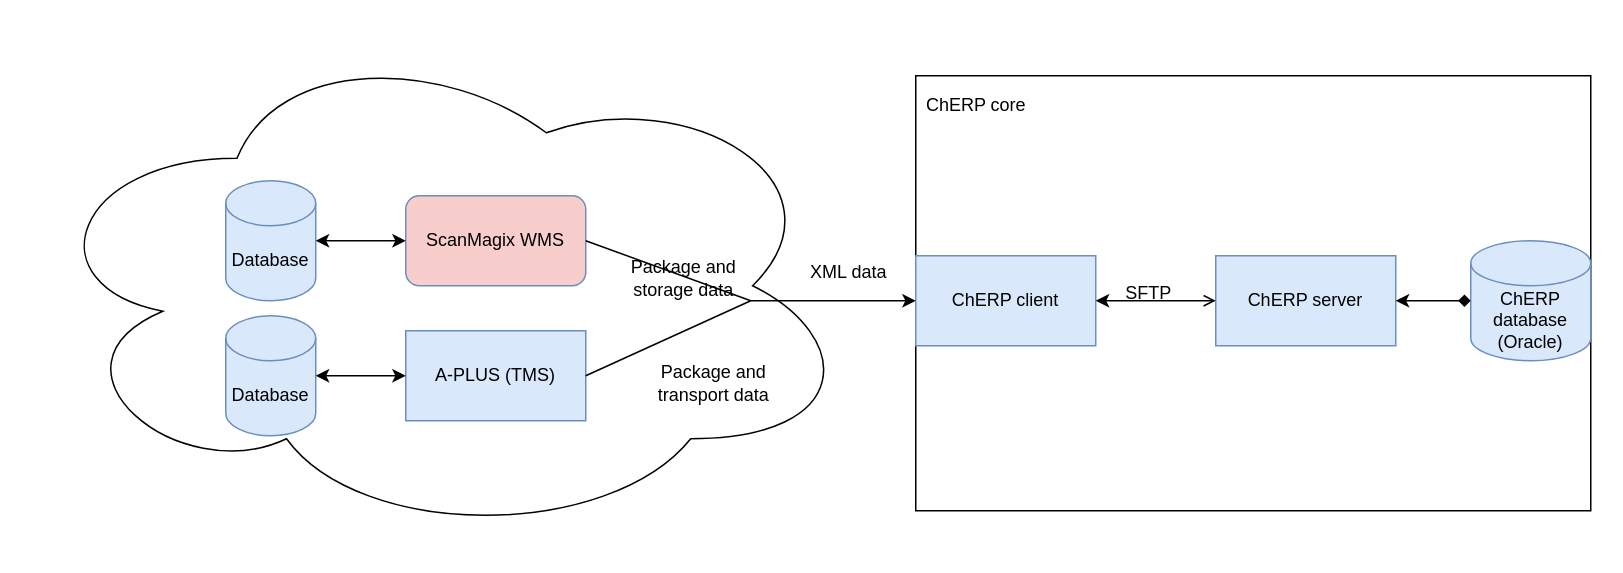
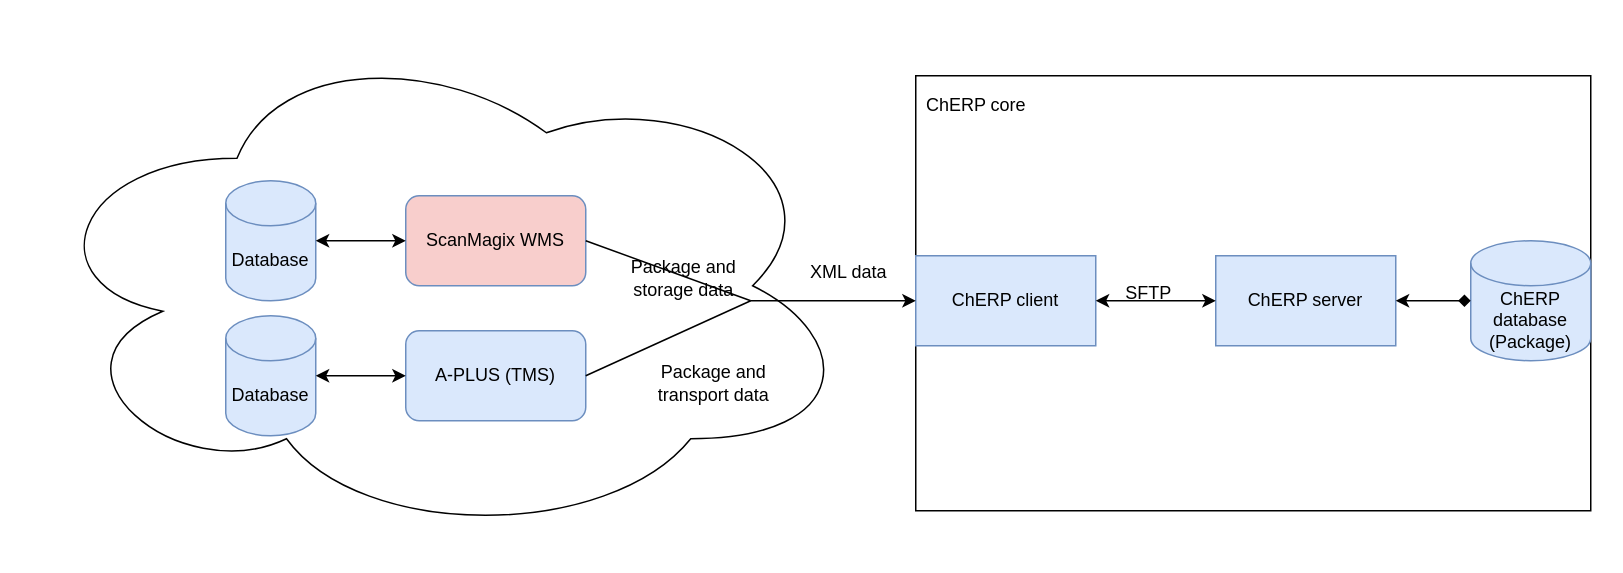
  <mxCell id="0" />
  <mxCell id="1" parent="0" />
  <mxCell id="2" value="" style="rounded=0;whiteSpace=wrap;html=1;" vertex="1" parent="1"><mxGeometry x="610" y="50" width="450" height="290" as="geometry" /></mxCell>
- <mxCell id="3" value="ChERP database (Oracle)" style="shape=cylinder3;whiteSpace=wrap;html=1;boundedLbl=1;backgroundOutline=1;size=15;fillColor=#dae8fc;strokeColor=#6c8ebf;" vertex="1" parent="1"><mxGeometry x="980" y="160" width="80" height="80" as="geometry" /></mxCell>
+ <mxCell id="3" value="ChERP database (Package)" style="shape=cylinder3;whiteSpace=wrap;html=1;boundedLbl=1;backgroundOutline=1;size=15;fillColor=#dae8fc;strokeColor=#6c8ebf;" vertex="1" parent="1"><mxGeometry x="980" y="160" width="80" height="80" as="geometry" /></mxCell>
  <mxCell id="4" value="ChERP server" style="whiteSpace=wrap;html=1;fillColor=#dae8fc;strokeColor=#6c8ebf;" vertex="1" parent="1"><mxGeometry x="810" y="170" width="120" height="60" as="geometry" /></mxCell>
  <mxCell id="5" value="ChERP client" style="whiteSpace=wrap;html=1;fillColor=#dae8fc;strokeColor=#6c8ebf;" vertex="1" parent="1"><mxGeometry x="610" y="170" width="120" height="60" as="geometry" /></mxCell>
  <mxCell id="6" value="" style="ellipse;shape=cloud;whiteSpace=wrap;html=1;" vertex="1" parent="1"><mxGeometry x="20" y="20" width="550" height="340" as="geometry" /></mxCell>
- <mxCell id="7" value="" style="endArrow=open;startArrow=classic;html=1;rounded=0;entryX=0;entryY=0.5;entryDx=0;entryDy=0;exitX=1;exitY=0.5;exitDx=0;exitDy=0;" edge="1" parent="1" source="5" target="4"><mxGeometry width="50" height="50" relative="1" as="geometry"><mxPoint x="690" y="270" as="sourcePoint" /><mxPoint x="740" y="220" as="targetPoint" /></mxGeometry></mxCell>
+ <mxCell id="7" value="" style="endArrow=classic;startArrow=classic;html=1;rounded=0;entryX=0;entryY=0.5;entryDx=0;entryDy=0;exitX=1;exitY=0.5;exitDx=0;exitDy=0;" edge="1" parent="1" source="5" target="4"><mxGeometry width="50" height="50" relative="1" as="geometry"><mxPoint x="690" y="270" as="sourcePoint" /><mxPoint x="740" y="220" as="targetPoint" /></mxGeometry></mxCell>
  <mxCell id="8" value="XML data" style="text;html=1;align=center;verticalAlign=middle;resizable=0;points=[];autosize=1;strokeColor=none;fillColor=none;" vertex="1" parent="1"><mxGeometry x="530" y="171" width="70" height="20" as="geometry" /></mxCell>
  <mxCell id="9" value="&lt;div&gt;SFTP&lt;/div&gt;" style="text;html=1;align=center;verticalAlign=middle;resizable=0;points=[];autosize=1;strokeColor=none;fillColor=none;" vertex="1" parent="1"><mxGeometry x="740" y="185" width="50" height="20" as="geometry" /></mxCell>
  <mxCell id="10" value="" style="endArrow=diamond;startArrow=classic;html=1;rounded=0;entryX=0;entryY=0.5;entryDx=0;entryDy=0;entryPerimeter=0;exitX=1;exitY=0.5;exitDx=0;exitDy=0;" edge="1" parent="1" source="4" target="3"><mxGeometry width="50" height="50" relative="1" as="geometry"><mxPoint x="690" y="300" as="sourcePoint" /><mxPoint x="740" y="250" as="targetPoint" /></mxGeometry></mxCell>
  <mxCell id="11" value="ScanMagix WMS" style="rounded=1;whiteSpace=wrap;html=1;fillColor=#f8cecc;strokeColor=#6c8ebf;" vertex="1" parent="1"><mxGeometry x="270" y="130" width="120" height="60" as="geometry" /></mxCell>
- <mxCell id="12" value="A-PLUS (TMS)" style="whiteSpace=wrap;html=1;fillColor=#dae8fc;strokeColor=#6c8ebf;rounded=0;" vertex="1" parent="1"><mxGeometry x="270" y="220" width="120" height="60" as="geometry" /></mxCell>
+ <mxCell id="12" value="A-PLUS (TMS)" style="rounded=1;whiteSpace=wrap;html=1;fillColor=#dae8fc;strokeColor=#6c8ebf;" vertex="1" parent="1"><mxGeometry x="270" y="220" width="120" height="60" as="geometry" /></mxCell>
  <mxCell id="13" value="Database" style="shape=cylinder3;whiteSpace=wrap;html=1;boundedLbl=1;backgroundOutline=1;size=15;fillColor=#dae8fc;strokeColor=#6c8ebf;" vertex="1" parent="1"><mxGeometry x="150" y="120" width="60" height="80" as="geometry" /></mxCell>
  <mxCell id="14" value="Database" style="shape=cylinder3;whiteSpace=wrap;html=1;boundedLbl=1;backgroundOutline=1;size=15;fillColor=#dae8fc;strokeColor=#6c8ebf;" vertex="1" parent="1"><mxGeometry x="150" y="210" width="60" height="80" as="geometry" /></mxCell>
  <mxCell id="15" value="" style="endArrow=classic;startArrow=classic;html=1;rounded=0;exitX=1;exitY=0.5;exitDx=0;exitDy=0;exitPerimeter=0;entryX=0;entryY=0.5;entryDx=0;entryDy=0;" edge="1" parent="1" source="13" target="11"><mxGeometry width="50" height="50" relative="1" as="geometry"><mxPoint x="690" y="300" as="sourcePoint" /><mxPoint x="740" y="250" as="targetPoint" /></mxGeometry></mxCell>
  <mxCell id="16" value="" style="endArrow=classic;startArrow=classic;html=1;rounded=0;exitX=1;exitY=0.5;exitDx=0;exitDy=0;exitPerimeter=0;" edge="1" parent="1" source="14" target="12"><mxGeometry width="50" height="50" relative="1" as="geometry"><mxPoint x="690" y="300" as="sourcePoint" /><mxPoint x="740" y="250" as="targetPoint" /></mxGeometry></mxCell>
  <mxCell id="17" value="" style="endArrow=classic;html=1;rounded=0;entryX=0;entryY=0.5;entryDx=0;entryDy=0;" edge="1" parent="1"><mxGeometry width="50" height="50" relative="1" as="geometry"><mxPoint x="500" y="200" as="sourcePoint" /><mxPoint x="610" y="200" as="targetPoint" /></mxGeometry></mxCell>
  <mxCell id="18" value="&lt;div&gt;Package and &lt;br&gt;&lt;/div&gt;&lt;div&gt;transport data&lt;/div&gt;" style="text;html=1;align=center;verticalAlign=middle;resizable=0;points=[];autosize=1;strokeColor=none;fillColor=none;" vertex="1" parent="1"><mxGeometry x="430" y="240" width="90" height="30" as="geometry" /></mxCell>
  <mxCell id="19" value="&lt;div&gt;Package and &lt;br&gt;&lt;/div&gt;&lt;div&gt;storage data&lt;/div&gt;" style="text;html=1;align=center;verticalAlign=middle;resizable=0;points=[];autosize=1;strokeColor=none;fillColor=none;" vertex="1" parent="1"><mxGeometry x="410" y="170" width="90" height="30" as="geometry" /></mxCell>
  <mxCell id="20" value="&lt;div&gt;ChERP core&lt;/div&gt;" style="text;html=1;align=center;verticalAlign=middle;resizable=0;points=[];autosize=1;strokeColor=none;fillColor=none;" vertex="1" parent="1"><mxGeometry x="610" y="60" width="80" height="20" as="geometry" /></mxCell>
  <mxCell id="21" value="" style="endArrow=none;html=1;rounded=0;exitX=1;exitY=0.5;exitDx=0;exitDy=0;" edge="1" parent="1" source="11"><mxGeometry width="50" height="50" relative="1" as="geometry"><mxPoint x="670" y="270" as="sourcePoint" /><mxPoint x="500" y="200" as="targetPoint" /></mxGeometry></mxCell>
  <mxCell id="22" value="" style="endArrow=none;html=1;rounded=0;exitX=1;exitY=0.5;exitDx=0;exitDy=0;" edge="1" parent="1" source="12"><mxGeometry width="50" height="50" relative="1" as="geometry"><mxPoint x="670" y="270" as="sourcePoint" /><mxPoint x="500" y="200" as="targetPoint" /></mxGeometry></mxCell>
